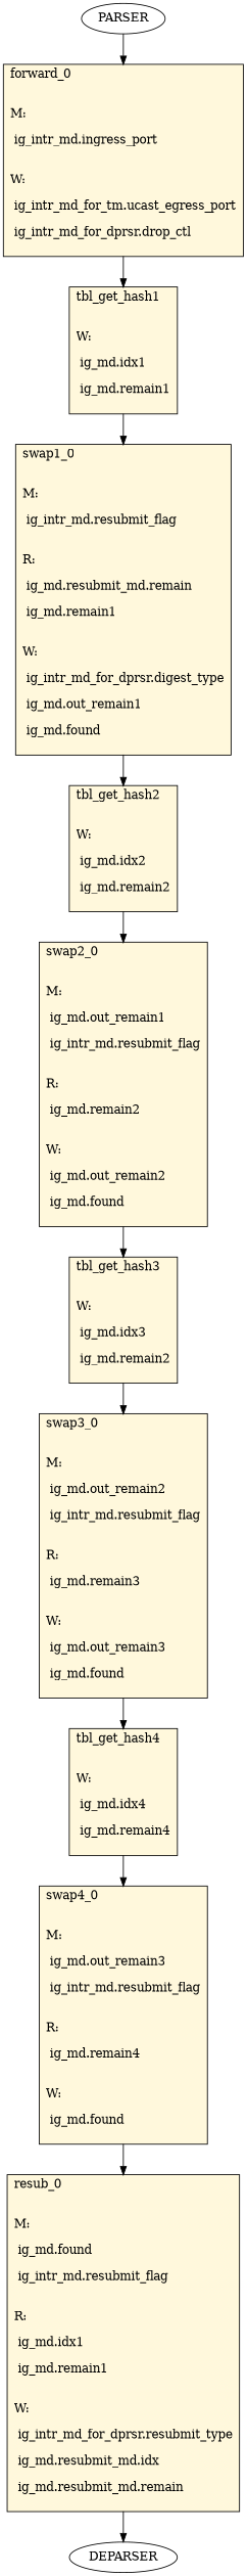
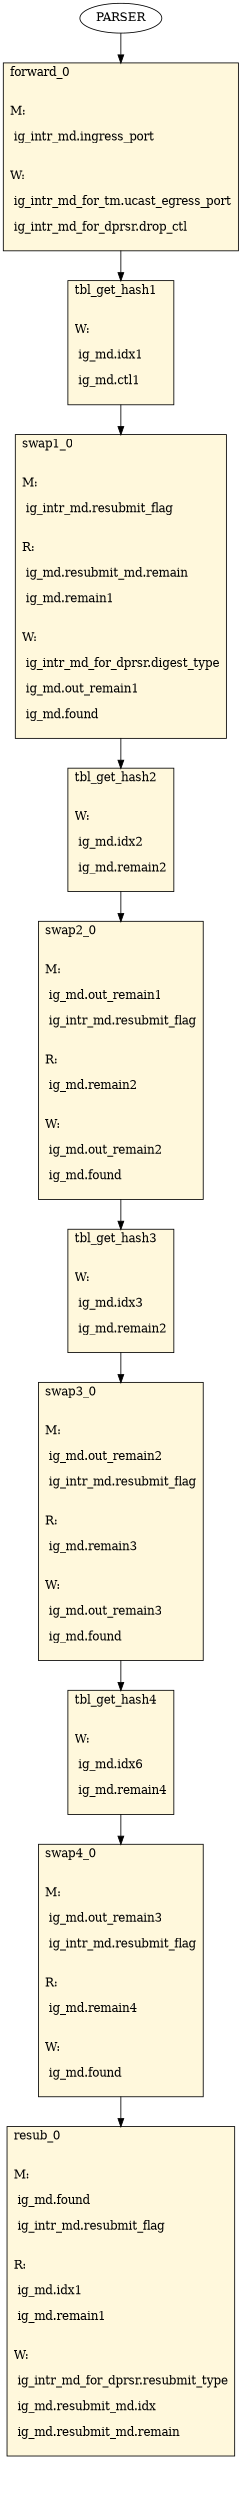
  digraph {
    node [fillcolor=cornsilk shape=record style=filled]
    n1 [label="forward_0\l\l\nM:\l\n ig_intr_md.ingress_port\l\n\lW:\l\n ig_intr_md_for_tm.ucast_egress_port\l\n ig_intr_md_for_dprsr.drop_ctl\l\n "]
-   n2 [label="tbl_get_hash1\l\l\nW:\l\n ig_md.idx1\l\n ig_md.remain1\l\n "]
+   n2 [label="tbl_get_hash1\l\l\nW:\l\n ig_md.idx1\l\n ig_md.ctl1\l\n "]
    n3 [label="swap1_0\l\l\nM:\l\n ig_intr_md.resubmit_flag\l\n\lR:\l\n ig_md.resubmit_md.remain\l\n ig_md.remain1\l\n\lW:\l\n ig_intr_md_for_dprsr.digest_type\l\n ig_md.out_remain1\l\n ig_md.found\l\n "]
    n4 [label="tbl_get_hash2\l\l\nW:\l\n ig_md.idx2\l\n ig_md.remain2\l\n "]
    n5 [label="swap2_0\l\l\nM:\l\n ig_md.out_remain1\l\n ig_intr_md.resubmit_flag\l\n\lR:\l\n ig_md.remain2\l\n\lW:\l\n ig_md.out_remain2\l\n ig_md.found\l\n "]
    n6 [label="tbl_get_hash3\l\l\nW:\l\n ig_md.idx3\l\n ig_md.remain2\l\n "]
    n7 [label="swap3_0\l\l\nM:\l\n ig_md.out_remain2\l\n ig_intr_md.resubmit_flag\l\n\lR:\l\n ig_md.remain3\l\n\lW:\l\n ig_md.out_remain3\l\n ig_md.found\l\n "]
-   n8 [label="tbl_get_hash4\l\l\nW:\l\n ig_md.idx4\l\n ig_md.remain4\l\n "]
+   n8 [label="tbl_get_hash4\l\l\nW:\l\n ig_md.idx6\l\n ig_md.remain4\l\n "]
    n9 [label="swap4_0\l\l\nM:\l\n ig_md.out_remain3\l\n ig_intr_md.resubmit_flag\l\n\lR:\l\n ig_md.remain4\l\n\lW:\l\n ig_md.found\l\n "]
    n10 [label="resub_0\l\l\nM:\l\n ig_md.found\l\n ig_intr_md.resubmit_flag\l\n\lR:\l\n ig_md.idx1\l\n ig_md.remain1\l\n\lW:\l\n ig_intr_md_for_dprsr.resubmit_type\l\n ig_md.resubmit_md.idx\l\n ig_md.resubmit_md.remain\l\n "]
-   DEPARSER [fillcolor="" shape="" style=""]
    PARSER [fillcolor="" shape="" style=""]
    n1 -> n2
    n2 -> n3
    n3 -> n4
    n4 -> n5
    n5 -> n6
    n6 -> n7
    n7 -> n8
    n8 -> n9
    n9 -> n10
-   n10 -> DEPARSER
    PARSER -> n1
  }
